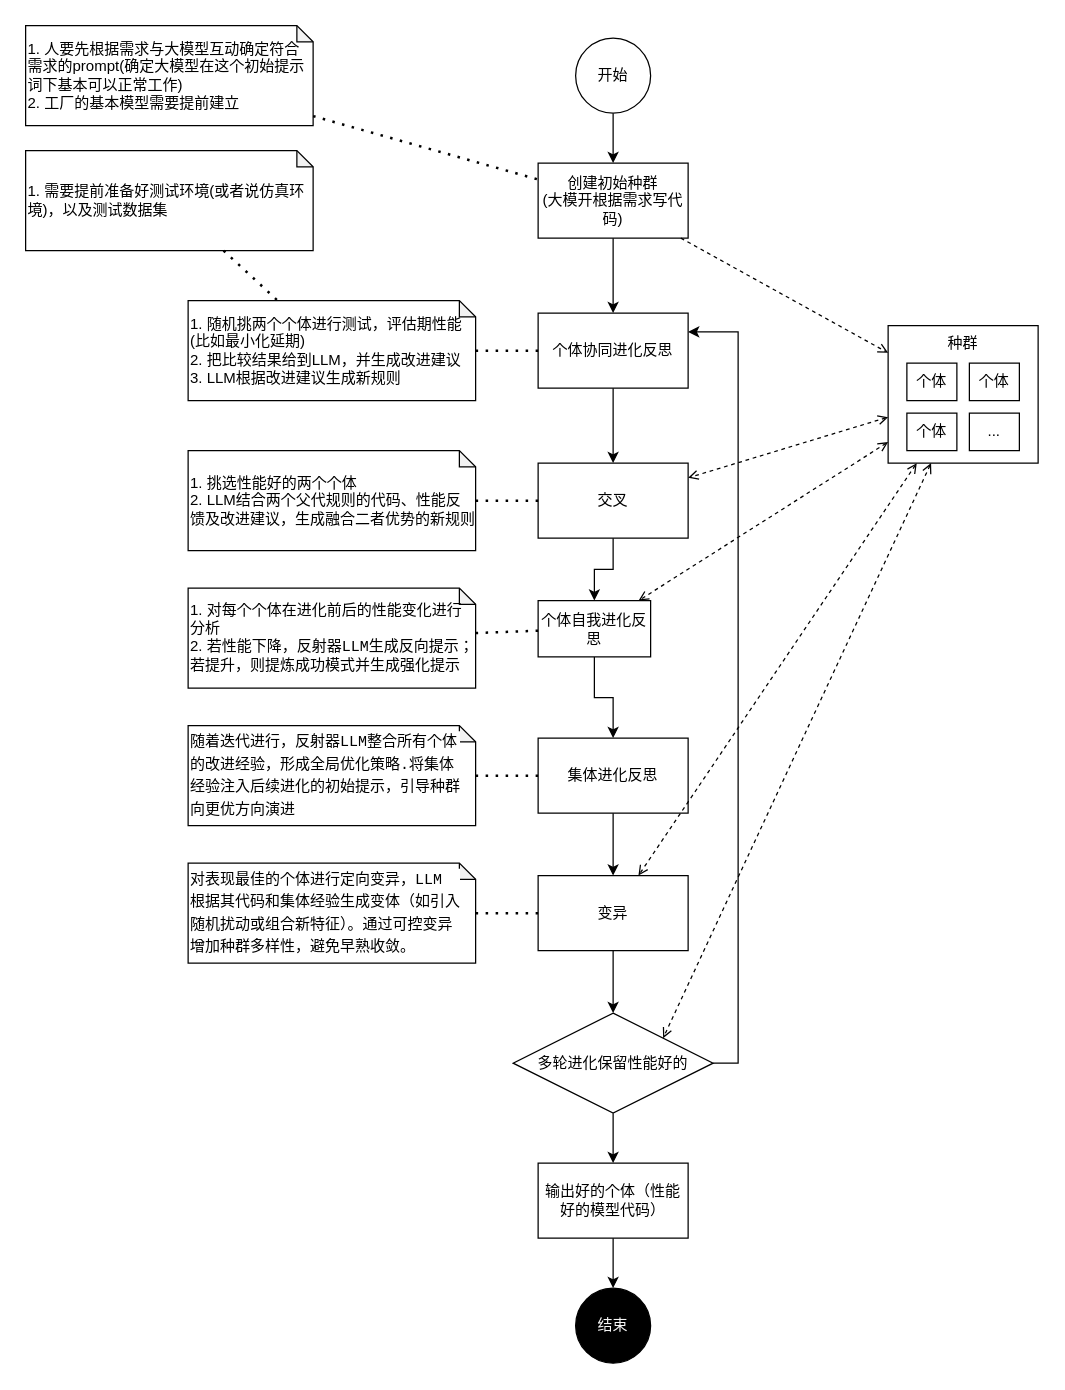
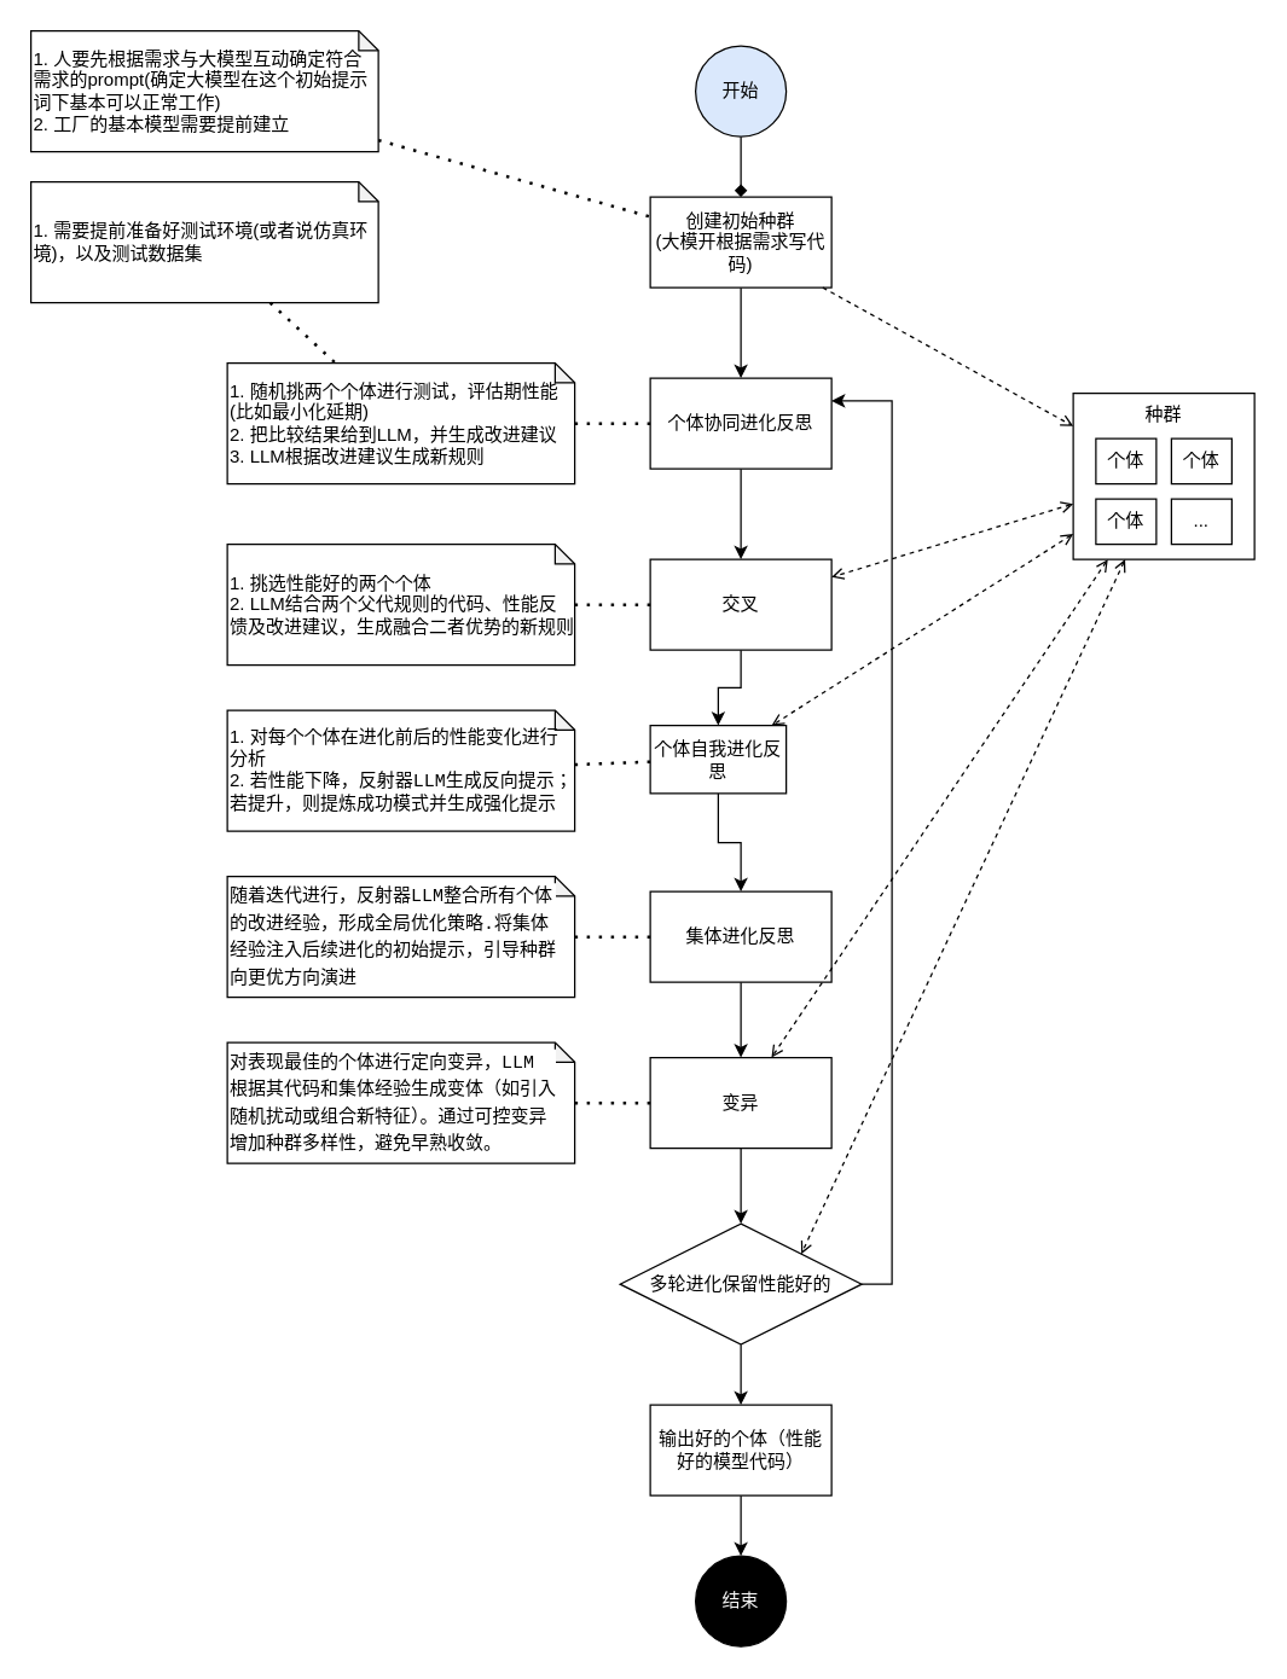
  <mxCell id="0" />
  <mxCell id="1" parent="0" />
  <mxCell id="2" style="edgeStyle=orthogonalEdgeStyle;rounded=0;orthogonalLoop=1;jettySize=auto;html=1;" parent="1" source="3" target="12" edge="1"><mxGeometry relative="1" as="geometry" /></mxCell>
  <mxCell id="3" value="创建初始种群&lt;br&gt;(大模开根据需求写代码)" style="rounded=0;whiteSpace=wrap;html=1;" parent="1" vertex="1"><mxGeometry x="430" y="130" width="120" height="60" as="geometry" /></mxCell>
  <mxCell id="4" style="rounded=0;orthogonalLoop=1;jettySize=auto;html=1;endArrow=open;startFill=0;dashed=1;startArrow=none;endFill=0;" parent="1" source="3" target="6" edge="1"><mxGeometry relative="1" as="geometry"><mxPoint x="640" y="133" as="sourcePoint" /><mxPoint x="560" y="160" as="targetPoint" /></mxGeometry></mxCell>
  <mxCell id="5" value="" style="group" parent="1" vertex="1" connectable="0"><mxGeometry x="710" y="260" width="120" height="110" as="geometry" /></mxCell>
  <mxCell id="6" value="种群" style="rounded=0;whiteSpace=wrap;html=1;verticalAlign=top;" parent="5" vertex="1"><mxGeometry width="120" height="110" as="geometry" /></mxCell>
  <mxCell id="7" value="个体" style="rounded=0;whiteSpace=wrap;html=1;" parent="5" vertex="1"><mxGeometry x="15" y="30" width="40" height="30" as="geometry" /></mxCell>
  <mxCell id="8" value="个体" style="rounded=0;whiteSpace=wrap;html=1;" parent="5" vertex="1"><mxGeometry x="65" y="30" width="40" height="30" as="geometry" /></mxCell>
  <mxCell id="9" value="个体" style="rounded=0;whiteSpace=wrap;html=1;" parent="5" vertex="1"><mxGeometry x="15" y="70" width="40" height="30" as="geometry" /></mxCell>
  <mxCell id="10" value="..." style="rounded=0;whiteSpace=wrap;html=1;" parent="5" vertex="1"><mxGeometry x="65" y="70" width="40" height="30" as="geometry" /></mxCell>
  <mxCell id="11" style="edgeStyle=orthogonalEdgeStyle;rounded=0;orthogonalLoop=1;jettySize=auto;html=1;" parent="1" source="12" target="16" edge="1"><mxGeometry relative="1" as="geometry" /></mxCell>
  <mxCell id="12" value="个体协同进化反思" style="rounded=0;whiteSpace=wrap;html=1;" parent="1" vertex="1"><mxGeometry x="430" y="250" width="120" height="60" as="geometry" /></mxCell>
  <mxCell id="13" value="1. 随机挑两个个体进行测试，评估期性能(比如最小化延期)&lt;div&gt;2. 把比较结果给到LLM，并生成改进建议&lt;br&gt;3. LLM根据改进建议生成新规则&lt;/div&gt;" style="shape=note;whiteSpace=wrap;html=1;backgroundOutline=1;darkOpacity=0.05;size=13;align=left;" parent="1" vertex="1"><mxGeometry x="150" y="240" width="230" height="80" as="geometry" /></mxCell>
  <mxCell id="14" value="" style="endArrow=none;dashed=1;html=1;dashPattern=1 3;strokeWidth=2;rounded=0;" parent="1" source="13" target="12" edge="1"><mxGeometry width="50" height="50" relative="1" as="geometry"><mxPoint x="560" y="450" as="sourcePoint" /><mxPoint x="610" y="400" as="targetPoint" /></mxGeometry></mxCell>
  <mxCell id="15" style="edgeStyle=orthogonalEdgeStyle;rounded=0;orthogonalLoop=1;jettySize=auto;html=1;" parent="1" source="16" target="21" edge="1"><mxGeometry relative="1" as="geometry" /></mxCell>
  <mxCell id="16" value="交叉" style="rounded=0;whiteSpace=wrap;html=1;" parent="1" vertex="1"><mxGeometry x="430" y="370" width="120" height="60" as="geometry" /></mxCell>
  <mxCell id="17" style="rounded=0;orthogonalLoop=1;jettySize=auto;html=1;endArrow=open;startFill=0;dashed=1;startArrow=open;endFill=0;" parent="1" source="6" target="16" edge="1"><mxGeometry relative="1" as="geometry"><mxPoint x="660" y="253" as="sourcePoint" /><mxPoint x="560" y="282" as="targetPoint" /></mxGeometry></mxCell>
  <mxCell id="18" value="1. 挑选性能好的两个个体&lt;div&gt;2.&amp;nbsp;LLM结合两个父代规则的代码、性能反馈及改进建议，生成融合二者优势的新规则&lt;/div&gt;" style="shape=note;whiteSpace=wrap;html=1;backgroundOutline=1;darkOpacity=0.05;size=13;align=left;" parent="1" vertex="1"><mxGeometry x="150" y="360" width="230" height="80" as="geometry" /></mxCell>
  <mxCell id="19" value="" style="endArrow=none;dashed=1;html=1;dashPattern=1 3;strokeWidth=2;rounded=0;" parent="1" source="18" target="16" edge="1"><mxGeometry width="50" height="50" relative="1" as="geometry"><mxPoint x="390" y="293" as="sourcePoint" /><mxPoint x="440" y="296" as="targetPoint" /></mxGeometry></mxCell>
  <mxCell id="20" style="edgeStyle=orthogonalEdgeStyle;rounded=0;orthogonalLoop=1;jettySize=auto;html=1;" parent="1" source="21" target="26" edge="1"><mxGeometry relative="1" as="geometry" /></mxCell>
  <mxCell id="21" value="个体自我进化反思" style="rounded=0;whiteSpace=wrap;html=1;" parent="1" vertex="1"><mxGeometry x="430" y="480" width="90" height="45" as="geometry" /></mxCell>
  <mxCell id="22" value="1.&amp;nbsp;&lt;span style=&quot;background-color: transparent;&quot;&gt;对每个个体在进化前后的性能变化进行分析&lt;/span&gt;&lt;div&gt;&lt;span style=&quot;background-color: transparent; color: light-dark(rgb(0, 0, 0), rgb(255, 255, 255));&quot;&gt;2.&amp;nbsp;&lt;/span&gt;&lt;span style=&quot;background-color: rgb(255, 255, 255); color: light-dark(rgb(0, 0, 0), rgb(255, 255, 255)); font-family: Menlo, Monaco, &amp;quot;Courier New&amp;quot;, monospace; white-space: pre;&quot;&gt;若性能下降，反射器LLM生成反向提示；&lt;/span&gt;&lt;/div&gt;&lt;div&gt;&lt;span style=&quot;background-color: rgb(255, 255, 255); color: light-dark(rgb(0, 0, 0), rgb(255, 255, 255)); font-family: Menlo, Monaco, &amp;quot;Courier New&amp;quot;, monospace; white-space: pre;&quot;&gt;若提升，则提炼成功模式并生成强化提示&lt;/span&gt;&lt;/div&gt;" style="shape=note;whiteSpace=wrap;html=1;backgroundOutline=1;darkOpacity=0.05;size=13;align=left;" parent="1" vertex="1"><mxGeometry x="150" y="470" width="230" height="80" as="geometry" /></mxCell>
  <mxCell id="23" value="" style="endArrow=none;dashed=1;html=1;dashPattern=1 3;strokeWidth=2;rounded=0;" parent="1" source="22" target="21" edge="1"><mxGeometry width="50" height="50" relative="1" as="geometry"><mxPoint x="390" y="408" as="sourcePoint" /><mxPoint x="440" y="409" as="targetPoint" /></mxGeometry></mxCell>
  <mxCell id="24" style="rounded=0;orthogonalLoop=1;jettySize=auto;html=1;endArrow=open;startFill=0;dashed=1;startArrow=open;endFill=0;" parent="1" source="6" target="21" edge="1"><mxGeometry relative="1" as="geometry"><mxPoint x="740" y="421" as="sourcePoint" /><mxPoint x="580" y="470" as="targetPoint" /></mxGeometry></mxCell>
  <mxCell id="25" style="edgeStyle=orthogonalEdgeStyle;rounded=0;orthogonalLoop=1;jettySize=auto;html=1;" parent="1" source="26" target="30" edge="1"><mxGeometry relative="1" as="geometry" /></mxCell>
  <mxCell id="26" value="集体进化反思" style="rounded=0;whiteSpace=wrap;html=1;" parent="1" vertex="1"><mxGeometry x="430" y="590" width="120" height="60" as="geometry" /></mxCell>
  <mxCell id="27" value="&lt;div style=&quot;background-color: rgb(255, 255, 255); font-family: Menlo, Monaco, &amp;quot;Courier New&amp;quot;, monospace; line-height: 18px; white-space: pre;&quot;&gt;随着迭代进行，反射器LLM整合所有个体&lt;/div&gt;&lt;div style=&quot;background-color: rgb(255, 255, 255); font-family: Menlo, Monaco, &amp;quot;Courier New&amp;quot;, monospace; line-height: 18px; white-space: pre;&quot;&gt;的改进经验，形成全局优化策略.将集体&lt;/div&gt;&lt;div style=&quot;background-color: rgb(255, 255, 255); font-family: Menlo, Monaco, &amp;quot;Courier New&amp;quot;, monospace; line-height: 18px; white-space: pre;&quot;&gt;经验注入后续进化的初始提示，引导种群&lt;/div&gt;&lt;div style=&quot;background-color: rgb(255, 255, 255); font-family: Menlo, Monaco, &amp;quot;Courier New&amp;quot;, monospace; line-height: 18px; white-space: pre;&quot;&gt;向更优方向演进&lt;/div&gt;" style="shape=note;html=1;backgroundOutline=1;darkOpacity=0.05;size=13;align=left;horizontal=1;verticalAlign=middle;whiteSpace=wrap;" parent="1" vertex="1"><mxGeometry x="150" y="580" width="230" height="80" as="geometry" /></mxCell>
  <mxCell id="28" value="" style="endArrow=none;dashed=1;html=1;dashPattern=1 3;strokeWidth=2;rounded=0;" parent="1" source="27" target="26" edge="1"><mxGeometry width="50" height="50" relative="1" as="geometry"><mxPoint x="390" y="517" as="sourcePoint" /><mxPoint x="440" y="516" as="targetPoint" /></mxGeometry></mxCell>
  <mxCell id="29" style="edgeStyle=orthogonalEdgeStyle;rounded=0;orthogonalLoop=1;jettySize=auto;html=1;" parent="1" source="30" target="36" edge="1"><mxGeometry relative="1" as="geometry" /></mxCell>
  <mxCell id="30" value="变异" style="rounded=0;whiteSpace=wrap;html=1;" parent="1" vertex="1"><mxGeometry x="430" y="700" width="120" height="60" as="geometry" /></mxCell>
  <mxCell id="31" value="&lt;div style=&quot;background-color: rgb(255, 255, 255); font-family: Menlo, Monaco, &amp;quot;Courier New&amp;quot;, monospace; line-height: 18px; white-space: pre;&quot;&gt;&lt;div style=&quot;line-height: 18px;&quot;&gt;对表现最佳的个体进行定向变异，LLM&lt;/div&gt;&lt;div style=&quot;line-height: 18px;&quot;&gt;根据其代码和集体经验生成变体（如引入&lt;/div&gt;&lt;div style=&quot;line-height: 18px;&quot;&gt;随机扰动或组合新特征）。通过可控变异&lt;/div&gt;&lt;div style=&quot;line-height: 18px;&quot;&gt;增加种群多样性，避免早熟收敛。&lt;/div&gt;&lt;/div&gt;" style="shape=note;html=1;backgroundOutline=1;darkOpacity=0.05;size=13;align=left;horizontal=1;verticalAlign=middle;whiteSpace=wrap;" parent="1" vertex="1"><mxGeometry x="150" y="690" width="230" height="80" as="geometry" /></mxCell>
  <mxCell id="32" value="" style="endArrow=none;dashed=1;html=1;dashPattern=1 3;strokeWidth=2;rounded=0;" parent="1" source="31" target="30" edge="1"><mxGeometry width="50" height="50" relative="1" as="geometry"><mxPoint x="390" y="630" as="sourcePoint" /><mxPoint x="440" y="630" as="targetPoint" /></mxGeometry></mxCell>
  <mxCell id="33" style="rounded=0;orthogonalLoop=1;jettySize=auto;html=1;endArrow=open;startFill=0;dashed=1;startArrow=open;endFill=0;" parent="1" source="6" target="30" edge="1"><mxGeometry relative="1" as="geometry"><mxPoint x="720" y="367" as="sourcePoint" /><mxPoint x="543" y="490" as="targetPoint" /></mxGeometry></mxCell>
  <mxCell id="34" style="edgeStyle=orthogonalEdgeStyle;rounded=0;orthogonalLoop=1;jettySize=auto;html=1;entryX=1;entryY=0.25;entryDx=0;entryDy=0;exitX=1;exitY=0.5;exitDx=0;exitDy=0;" parent="1" source="36" target="12" edge="1"><mxGeometry relative="1" as="geometry"><mxPoint x="690" y="590" as="targetPoint" /></mxGeometry></mxCell>
  <mxCell id="35" style="edgeStyle=orthogonalEdgeStyle;rounded=0;orthogonalLoop=1;jettySize=auto;html=1;" parent="1" source="36" target="39" edge="1"><mxGeometry relative="1" as="geometry" /></mxCell>
  <mxCell id="36" value="多轮进化保留性能好的" style="rhombus;whiteSpace=wrap;html=1;" parent="1" vertex="1"><mxGeometry x="410" y="810" width="160" height="80" as="geometry" /></mxCell>
  <mxCell id="37" style="rounded=0;orthogonalLoop=1;jettySize=auto;html=1;endArrow=open;startFill=0;dashed=1;startArrow=open;endFill=0;entryX=1;entryY=0;entryDx=0;entryDy=0;" parent="1" source="6" target="36" edge="1"><mxGeometry relative="1" as="geometry"><mxPoint x="743" y="380" as="sourcePoint" /><mxPoint x="520" y="710" as="targetPoint" /></mxGeometry></mxCell>
  <mxCell id="38" style="edgeStyle=orthogonalEdgeStyle;rounded=0;orthogonalLoop=1;jettySize=auto;html=1;" parent="1" source="39" target="42" edge="1"><mxGeometry relative="1" as="geometry" /></mxCell>
  <mxCell id="39" value="输出好的个体（性能好的模型代码）" style="rounded=0;whiteSpace=wrap;html=1;" parent="1" vertex="1"><mxGeometry x="430" y="930" width="120" height="60" as="geometry" /></mxCell>
- <mxCell id="40" style="edgeStyle=orthogonalEdgeStyle;rounded=0;orthogonalLoop=1;jettySize=auto;html=1;" parent="1" source="41" target="3" edge="1"><mxGeometry relative="1" as="geometry" /></mxCell>
- <mxCell id="41" value="开始" style="ellipse;whiteSpace=wrap;html=1;aspect=fixed;" parent="1" vertex="1"><mxGeometry x="460" y="30" width="60" height="60" as="geometry" /></mxCell>
+ <mxCell id="40" style="edgeStyle=orthogonalEdgeStyle;rounded=0;orthogonalLoop=1;jettySize=auto;html=1;endArrow=diamond;" parent="1" source="41" target="3" edge="1"><mxGeometry relative="1" as="geometry" /></mxCell>
+ <mxCell id="41" value="开始" style="ellipse;whiteSpace=wrap;html=1;aspect=fixed;fillColor=#dae8fc;" parent="1" vertex="1"><mxGeometry x="460" y="30" width="60" height="60" as="geometry" /></mxCell>
  <mxCell id="42" value="结束" style="ellipse;whiteSpace=wrap;html=1;aspect=fixed;fillColor=#000000;fontColor=#F7F7F7;" parent="1" vertex="1"><mxGeometry x="460" y="1030" width="60" height="60" as="geometry" /></mxCell>
  <mxCell id="43" value="1. 人要先根据需求与大模型互动确定符合需求的prompt(确定大模型在这个初始提示词下基本可以正常工作)&lt;div&gt;2. 工厂的基本模型需要提前建立&lt;/div&gt;" style="shape=note;whiteSpace=wrap;html=1;backgroundOutline=1;darkOpacity=0.05;size=13;align=left;" parent="1" vertex="1"><mxGeometry x="20" y="20" width="230" height="80" as="geometry" /></mxCell>
  <mxCell id="44" value="" style="endArrow=none;dashed=1;html=1;dashPattern=1 3;strokeWidth=2;rounded=0;" parent="1" source="43" target="3" edge="1"><mxGeometry width="50" height="50" relative="1" as="geometry"><mxPoint x="390" y="285" as="sourcePoint" /><mxPoint x="440" y="287" as="targetPoint" /></mxGeometry></mxCell>
  <mxCell id="45" value="1. 需要提前准备好测试环境(或者说仿真环境)，以及测试数据集" style="shape=note;whiteSpace=wrap;html=1;backgroundOutline=1;darkOpacity=0.05;size=13;align=left;" parent="1" vertex="1"><mxGeometry x="20" y="120" width="230" height="80" as="geometry" /></mxCell>
  <mxCell id="46" value="" style="endArrow=none;dashed=1;html=1;dashPattern=1 3;strokeWidth=2;rounded=0;" parent="1" source="45" target="13" edge="1"><mxGeometry width="50" height="50" relative="1" as="geometry"><mxPoint x="130" y="170" as="sourcePoint" /><mxPoint x="440" y="170" as="targetPoint" /></mxGeometry></mxCell>
